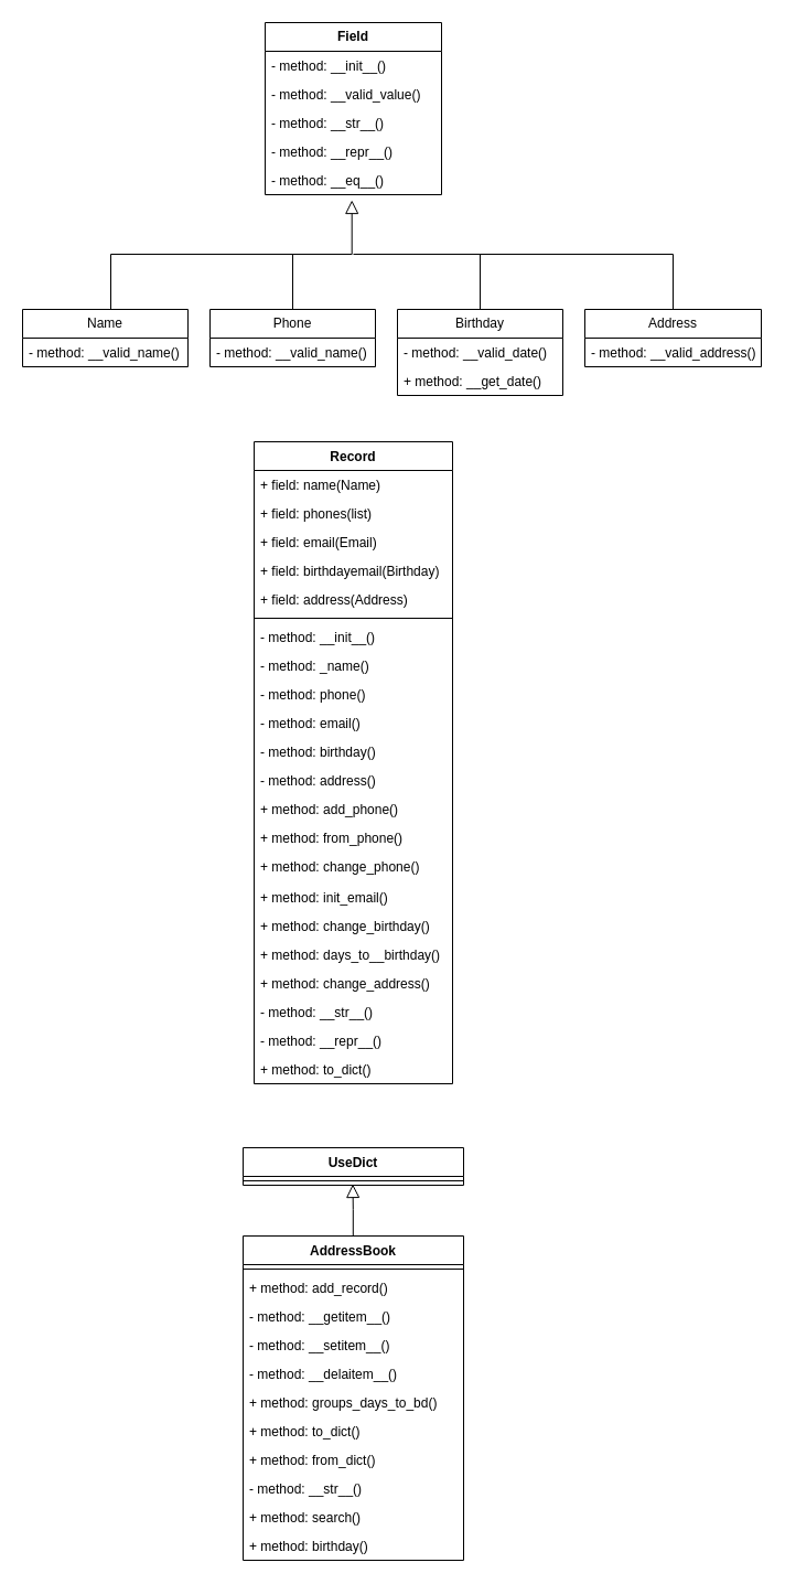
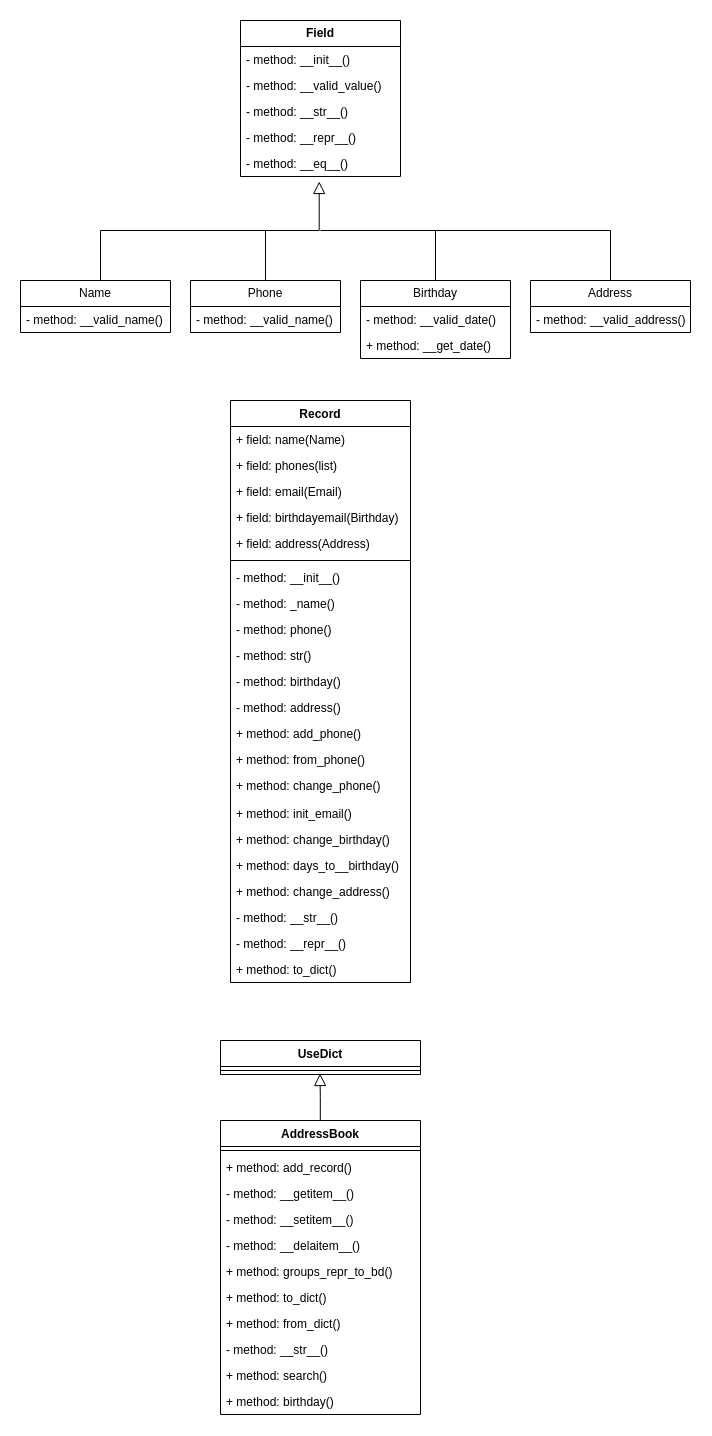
  <mxCell id="0" />
  <mxCell id="1" parent="0" />
  <mxCell id="2" value="" style="endArrow=block;endSize=10;endFill=0;shadow=0;strokeWidth=1;rounded=0;edgeStyle=elbowEdgeStyle;elbow=vertical;entryX=0.458;entryY=1.192;entryDx=0;entryDy=0;entryPerimeter=0;" parent="1" edge="1"><mxGeometry width="160" relative="1" as="geometry"><mxPoint x="100" y="280" as="sourcePoint" /><mxPoint x="318.7" y="180.992" as="targetPoint" /></mxGeometry></mxCell>
  <mxCell id="3" value="&lt;b style=&quot;border-color: var(--border-color);&quot;&gt;Field&lt;br&gt;&lt;/b&gt;" style="swimlane;fontStyle=0;childLayout=stackLayout;horizontal=1;startSize=26;fillColor=none;horizontalStack=0;resizeParent=1;resizeParentMax=0;resizeLast=0;collapsible=1;marginBottom=0;whiteSpace=wrap;html=1;" vertex="1" parent="1"><mxGeometry x="240" y="20" width="160" height="156" as="geometry" /></mxCell>
  <mxCell id="4" value="- method: __init__()" style="text;strokeColor=none;fillColor=none;align=left;verticalAlign=top;spacingLeft=4;spacingRight=4;overflow=hidden;rotatable=0;points=[[0,0.5],[1,0.5]];portConstraint=eastwest;whiteSpace=wrap;html=1;" vertex="1" parent="3"><mxGeometry y="26" width="160" height="26" as="geometry" /></mxCell>
  <mxCell id="5" value="- method: __valid_value()" style="text;strokeColor=none;fillColor=none;align=left;verticalAlign=top;spacingLeft=4;spacingRight=4;overflow=hidden;rotatable=0;points=[[0,0.5],[1,0.5]];portConstraint=eastwest;whiteSpace=wrap;html=1;" vertex="1" parent="3"><mxGeometry y="52" width="160" height="26" as="geometry" /></mxCell>
  <mxCell id="6" value="- method: __str__()" style="text;strokeColor=none;fillColor=none;align=left;verticalAlign=top;spacingLeft=4;spacingRight=4;overflow=hidden;rotatable=0;points=[[0,0.5],[1,0.5]];portConstraint=eastwest;whiteSpace=wrap;html=1;" vertex="1" parent="3"><mxGeometry y="78" width="160" height="26" as="geometry" /></mxCell>
  <mxCell id="7" value="- method: __repr__()" style="text;strokeColor=none;fillColor=none;align=left;verticalAlign=top;spacingLeft=4;spacingRight=4;overflow=hidden;rotatable=0;points=[[0,0.5],[1,0.5]];portConstraint=eastwest;whiteSpace=wrap;html=1;" vertex="1" parent="3"><mxGeometry y="104" width="160" height="26" as="geometry" /></mxCell>
  <mxCell id="8" value="- method: __eq__()" style="text;strokeColor=none;fillColor=none;align=left;verticalAlign=top;spacingLeft=4;spacingRight=4;overflow=hidden;rotatable=0;points=[[0,0.5],[1,0.5]];portConstraint=eastwest;whiteSpace=wrap;html=1;" vertex="1" parent="3"><mxGeometry y="130" width="160" height="26" as="geometry" /></mxCell>
  <mxCell id="9" value="Name" style="swimlane;fontStyle=0;childLayout=stackLayout;horizontal=1;startSize=26;fillColor=none;horizontalStack=0;resizeParent=1;resizeParentMax=0;resizeLast=0;collapsible=1;marginBottom=0;whiteSpace=wrap;html=1;" vertex="1" parent="1"><mxGeometry x="20" y="280" width="150" height="52" as="geometry" /></mxCell>
  <mxCell id="10" value="- method: __valid_name()" style="text;strokeColor=none;fillColor=none;align=left;verticalAlign=top;spacingLeft=4;spacingRight=4;overflow=hidden;rotatable=0;points=[[0,0.5],[1,0.5]];portConstraint=eastwest;whiteSpace=wrap;html=1;" vertex="1" parent="9"><mxGeometry y="26" width="150" height="26" as="geometry" /></mxCell>
  <mxCell id="11" value="Phone" style="swimlane;fontStyle=0;childLayout=stackLayout;horizontal=1;startSize=26;fillColor=none;horizontalStack=0;resizeParent=1;resizeParentMax=0;resizeLast=0;collapsible=1;marginBottom=0;whiteSpace=wrap;html=1;" vertex="1" parent="1"><mxGeometry x="190" y="280" width="150" height="52" as="geometry" /></mxCell>
  <mxCell id="12" value="- method: __valid_name()" style="text;strokeColor=none;fillColor=none;align=left;verticalAlign=top;spacingLeft=4;spacingRight=4;overflow=hidden;rotatable=0;points=[[0,0.5],[1,0.5]];portConstraint=eastwest;whiteSpace=wrap;html=1;" vertex="1" parent="11"><mxGeometry y="26" width="150" height="26" as="geometry" /></mxCell>
  <mxCell id="13" value="" style="endArrow=none;html=1;rounded=0;exitX=0.5;exitY=0;exitDx=0;exitDy=0;" edge="1" parent="1" source="11"><mxGeometry width="50" height="50" relative="1" as="geometry"><mxPoint x="310" y="230" as="sourcePoint" /><mxPoint x="265" y="230" as="targetPoint" /></mxGeometry></mxCell>
  <mxCell id="14" value="Birthday" style="swimlane;fontStyle=0;childLayout=stackLayout;horizontal=1;startSize=26;fillColor=none;horizontalStack=0;resizeParent=1;resizeParentMax=0;resizeLast=0;collapsible=1;marginBottom=0;whiteSpace=wrap;html=1;" vertex="1" parent="1"><mxGeometry x="360" y="280" width="150" height="78" as="geometry" /></mxCell>
  <mxCell id="15" value="- method: __valid_date()" style="text;strokeColor=none;fillColor=none;align=left;verticalAlign=top;spacingLeft=4;spacingRight=4;overflow=hidden;rotatable=0;points=[[0,0.5],[1,0.5]];portConstraint=eastwest;whiteSpace=wrap;html=1;" vertex="1" parent="14"><mxGeometry y="26" width="150" height="26" as="geometry" /></mxCell>
  <mxCell id="16" value="+ method: __get_date()" style="text;strokeColor=none;fillColor=none;align=left;verticalAlign=top;spacingLeft=4;spacingRight=4;overflow=hidden;rotatable=0;points=[[0,0.5],[1,0.5]];portConstraint=eastwest;whiteSpace=wrap;html=1;" vertex="1" parent="14"><mxGeometry y="52" width="150" height="26" as="geometry" /></mxCell>
  <mxCell id="17" value="Address" style="swimlane;fontStyle=0;childLayout=stackLayout;horizontal=1;startSize=26;fillColor=none;horizontalStack=0;resizeParent=1;resizeParentMax=0;resizeLast=0;collapsible=1;marginBottom=0;whiteSpace=wrap;html=1;" vertex="1" parent="1"><mxGeometry x="530" y="280" width="160" height="52" as="geometry" /></mxCell>
  <mxCell id="18" value="- method: __valid_address()" style="text;strokeColor=none;fillColor=none;align=left;verticalAlign=top;spacingLeft=4;spacingRight=4;overflow=hidden;rotatable=0;points=[[0,0.5],[1,0.5]];portConstraint=eastwest;whiteSpace=wrap;html=1;" vertex="1" parent="17"><mxGeometry y="26" width="160" height="26" as="geometry" /></mxCell>
  <mxCell id="19" value="" style="endArrow=none;html=1;rounded=0;" edge="1" parent="1"><mxGeometry width="50" height="50" relative="1" as="geometry"><mxPoint x="320" y="230" as="sourcePoint" /><mxPoint x="610" y="230" as="targetPoint" /></mxGeometry></mxCell>
  <mxCell id="20" value="" style="endArrow=none;html=1;rounded=0;exitX=0.5;exitY=0;exitDx=0;exitDy=0;" edge="1" parent="1" source="17"><mxGeometry width="50" height="50" relative="1" as="geometry"><mxPoint x="610" y="240" as="sourcePoint" /><mxPoint x="610" y="230" as="targetPoint" /></mxGeometry></mxCell>
  <mxCell id="21" value="" style="endArrow=none;html=1;rounded=0;exitX=0.5;exitY=0;exitDx=0;exitDy=0;" edge="1" parent="1" source="14"><mxGeometry width="50" height="50" relative="1" as="geometry"><mxPoint x="380" y="230" as="sourcePoint" /><mxPoint x="435" y="230" as="targetPoint" /></mxGeometry></mxCell>
  <mxCell id="22" value="Record" style="swimlane;fontStyle=1;align=center;verticalAlign=top;childLayout=stackLayout;horizontal=1;startSize=26;horizontalStack=0;resizeParent=1;resizeParentMax=0;resizeLast=0;collapsible=1;marginBottom=0;whiteSpace=wrap;html=1;" vertex="1" parent="1"><mxGeometry x="230" y="400" width="180" height="582" as="geometry" /></mxCell>
  <mxCell id="23" value="+ field: name(Name)" style="text;strokeColor=none;fillColor=none;align=left;verticalAlign=top;spacingLeft=4;spacingRight=4;overflow=hidden;rotatable=0;points=[[0,0.5],[1,0.5]];portConstraint=eastwest;whiteSpace=wrap;html=1;" vertex="1" parent="22"><mxGeometry y="26" width="180" height="26" as="geometry" /></mxCell>
  <mxCell id="24" value="+ field: phones(list)" style="text;strokeColor=none;fillColor=none;align=left;verticalAlign=top;spacingLeft=4;spacingRight=4;overflow=hidden;rotatable=0;points=[[0,0.5],[1,0.5]];portConstraint=eastwest;whiteSpace=wrap;html=1;" vertex="1" parent="22"><mxGeometry y="52" width="180" height="26" as="geometry" /></mxCell>
  <mxCell id="25" value="+ field: email(Email)" style="text;strokeColor=none;fillColor=none;align=left;verticalAlign=top;spacingLeft=4;spacingRight=4;overflow=hidden;rotatable=0;points=[[0,0.5],[1,0.5]];portConstraint=eastwest;whiteSpace=wrap;html=1;" vertex="1" parent="22"><mxGeometry y="78" width="180" height="26" as="geometry" /></mxCell>
  <mxCell id="26" value="+ field: birthdayemail(Birthday)" style="text;strokeColor=none;fillColor=none;align=left;verticalAlign=top;spacingLeft=4;spacingRight=4;overflow=hidden;rotatable=0;points=[[0,0.5],[1,0.5]];portConstraint=eastwest;whiteSpace=wrap;html=1;" vertex="1" parent="22"><mxGeometry y="104" width="180" height="26" as="geometry" /></mxCell>
  <mxCell id="27" value="+ field: address(Address)" style="text;strokeColor=none;fillColor=none;align=left;verticalAlign=top;spacingLeft=4;spacingRight=4;overflow=hidden;rotatable=0;points=[[0,0.5],[1,0.5]];portConstraint=eastwest;whiteSpace=wrap;html=1;" vertex="1" parent="22"><mxGeometry y="130" width="180" height="26" as="geometry" /></mxCell>
  <mxCell id="28" value="" style="line;strokeWidth=1;fillColor=none;align=left;verticalAlign=middle;spacingTop=-1;spacingLeft=3;spacingRight=3;rotatable=0;labelPosition=right;points=[];portConstraint=eastwest;strokeColor=inherit;" vertex="1" parent="22"><mxGeometry y="156" width="180" height="8" as="geometry" /></mxCell>
  <mxCell id="29" value="- method: __init__()" style="text;strokeColor=none;fillColor=none;align=left;verticalAlign=top;spacingLeft=4;spacingRight=4;overflow=hidden;rotatable=0;points=[[0,0.5],[1,0.5]];portConstraint=eastwest;whiteSpace=wrap;html=1;" vertex="1" parent="22"><mxGeometry y="164" width="180" height="26" as="geometry" /></mxCell>
  <mxCell id="30" value="- method: _name()" style="text;strokeColor=none;fillColor=none;align=left;verticalAlign=top;spacingLeft=4;spacingRight=4;overflow=hidden;rotatable=0;points=[[0,0.5],[1,0.5]];portConstraint=eastwest;whiteSpace=wrap;html=1;" vertex="1" parent="22"><mxGeometry y="190" width="180" height="26" as="geometry" /></mxCell>
  <mxCell id="31" value="- method: phone()" style="text;strokeColor=none;fillColor=none;align=left;verticalAlign=top;spacingLeft=4;spacingRight=4;overflow=hidden;rotatable=0;points=[[0,0.5],[1,0.5]];portConstraint=eastwest;whiteSpace=wrap;html=1;" vertex="1" parent="22"><mxGeometry y="216" width="180" height="26" as="geometry" /></mxCell>
- <mxCell id="32" value="- method: email()" style="text;strokeColor=none;fillColor=none;align=left;verticalAlign=top;spacingLeft=4;spacingRight=4;overflow=hidden;rotatable=0;points=[[0,0.5],[1,0.5]];portConstraint=eastwest;whiteSpace=wrap;html=1;" vertex="1" parent="22"><mxGeometry y="242" width="180" height="26" as="geometry" /></mxCell>
+ <mxCell id="32" value="- method: str()" style="text;strokeColor=none;fillColor=none;align=left;verticalAlign=top;spacingLeft=4;spacingRight=4;overflow=hidden;rotatable=0;points=[[0,0.5],[1,0.5]];portConstraint=eastwest;whiteSpace=wrap;html=1;" vertex="1" parent="22"><mxGeometry y="242" width="180" height="26" as="geometry" /></mxCell>
  <mxCell id="33" value="- method: birthday()" style="text;strokeColor=none;fillColor=none;align=left;verticalAlign=top;spacingLeft=4;spacingRight=4;overflow=hidden;rotatable=0;points=[[0,0.5],[1,0.5]];portConstraint=eastwest;whiteSpace=wrap;html=1;" vertex="1" parent="22"><mxGeometry y="268" width="180" height="26" as="geometry" /></mxCell>
  <mxCell id="34" value="- method: address()" style="text;strokeColor=none;fillColor=none;align=left;verticalAlign=top;spacingLeft=4;spacingRight=4;overflow=hidden;rotatable=0;points=[[0,0.5],[1,0.5]];portConstraint=eastwest;whiteSpace=wrap;html=1;" vertex="1" parent="22"><mxGeometry y="294" width="180" height="26" as="geometry" /></mxCell>
  <mxCell id="35" value="+ method: add_phone()" style="text;strokeColor=none;fillColor=none;align=left;verticalAlign=top;spacingLeft=4;spacingRight=4;overflow=hidden;rotatable=0;points=[[0,0.5],[1,0.5]];portConstraint=eastwest;whiteSpace=wrap;html=1;" vertex="1" parent="22"><mxGeometry y="320" width="180" height="26" as="geometry" /></mxCell>
  <mxCell id="36" value="+ method: from_phone()" style="text;strokeColor=none;fillColor=none;align=left;verticalAlign=top;spacingLeft=4;spacingRight=4;overflow=hidden;rotatable=0;points=[[0,0.5],[1,0.5]];portConstraint=eastwest;whiteSpace=wrap;html=1;" vertex="1" parent="22"><mxGeometry y="346" width="180" height="26" as="geometry" /></mxCell>
  <mxCell id="37" value="+ method: change_phone()" style="text;strokeColor=none;fillColor=none;align=left;verticalAlign=top;spacingLeft=4;spacingRight=4;overflow=hidden;rotatable=0;points=[[0,0.5],[1,0.5]];portConstraint=eastwest;whiteSpace=wrap;html=1;" vertex="1" parent="22"><mxGeometry y="372" width="180" height="28" as="geometry" /></mxCell>
  <mxCell id="38" value="+ method: init_email()" style="text;strokeColor=none;fillColor=none;align=left;verticalAlign=top;spacingLeft=4;spacingRight=4;overflow=hidden;rotatable=0;points=[[0,0.5],[1,0.5]];portConstraint=eastwest;whiteSpace=wrap;html=1;" vertex="1" parent="22"><mxGeometry y="400" width="180" height="26" as="geometry" /></mxCell>
  <mxCell id="39" value="+ method: change_birthday()" style="text;strokeColor=none;fillColor=none;align=left;verticalAlign=top;spacingLeft=4;spacingRight=4;overflow=hidden;rotatable=0;points=[[0,0.5],[1,0.5]];portConstraint=eastwest;whiteSpace=wrap;html=1;" vertex="1" parent="22"><mxGeometry y="426" width="180" height="26" as="geometry" /></mxCell>
  <mxCell id="40" value="+ method: days_to__birthday()" style="text;strokeColor=none;fillColor=none;align=left;verticalAlign=top;spacingLeft=4;spacingRight=4;overflow=hidden;rotatable=0;points=[[0,0.5],[1,0.5]];portConstraint=eastwest;whiteSpace=wrap;html=1;" vertex="1" parent="22"><mxGeometry y="452" width="180" height="26" as="geometry" /></mxCell>
  <mxCell id="41" value="+ method: change_address()" style="text;strokeColor=none;fillColor=none;align=left;verticalAlign=top;spacingLeft=4;spacingRight=4;overflow=hidden;rotatable=0;points=[[0,0.5],[1,0.5]];portConstraint=eastwest;whiteSpace=wrap;html=1;" vertex="1" parent="22"><mxGeometry y="478" width="180" height="26" as="geometry" /></mxCell>
  <mxCell id="42" value="- method: __str__()" style="text;strokeColor=none;fillColor=none;align=left;verticalAlign=top;spacingLeft=4;spacingRight=4;overflow=hidden;rotatable=0;points=[[0,0.5],[1,0.5]];portConstraint=eastwest;whiteSpace=wrap;html=1;" vertex="1" parent="22"><mxGeometry y="504" width="180" height="26" as="geometry" /></mxCell>
  <mxCell id="43" value="- method: __repr__()" style="text;strokeColor=none;fillColor=none;align=left;verticalAlign=top;spacingLeft=4;spacingRight=4;overflow=hidden;rotatable=0;points=[[0,0.5],[1,0.5]];portConstraint=eastwest;whiteSpace=wrap;html=1;" vertex="1" parent="22"><mxGeometry y="530" width="180" height="26" as="geometry" /></mxCell>
  <mxCell id="44" value="+ method: to_dict()" style="text;strokeColor=none;fillColor=none;align=left;verticalAlign=top;spacingLeft=4;spacingRight=4;overflow=hidden;rotatable=0;points=[[0,0.5],[1,0.5]];portConstraint=eastwest;whiteSpace=wrap;html=1;" vertex="1" parent="22"><mxGeometry y="556" width="180" height="26" as="geometry" /></mxCell>
  <mxCell id="45" value="AddressBook" style="swimlane;fontStyle=1;align=center;verticalAlign=top;childLayout=stackLayout;horizontal=1;startSize=26;horizontalStack=0;resizeParent=1;resizeParentMax=0;resizeLast=0;collapsible=1;marginBottom=0;whiteSpace=wrap;html=1;" vertex="1" parent="1"><mxGeometry x="220" y="1120" width="200" height="294" as="geometry" /></mxCell>
  <mxCell id="46" value="" style="line;strokeWidth=1;fillColor=none;align=left;verticalAlign=middle;spacingTop=-1;spacingLeft=3;spacingRight=3;rotatable=0;labelPosition=right;points=[];portConstraint=eastwest;strokeColor=inherit;" vertex="1" parent="45"><mxGeometry y="26" width="200" height="8" as="geometry" /></mxCell>
  <mxCell id="47" value="+ method: add_record()" style="text;strokeColor=none;fillColor=none;align=left;verticalAlign=top;spacingLeft=4;spacingRight=4;overflow=hidden;rotatable=0;points=[[0,0.5],[1,0.5]];portConstraint=eastwest;whiteSpace=wrap;html=1;" vertex="1" parent="45"><mxGeometry y="34" width="200" height="26" as="geometry" /></mxCell>
  <mxCell id="48" value="- method: __getitem__()" style="text;strokeColor=none;fillColor=none;align=left;verticalAlign=top;spacingLeft=4;spacingRight=4;overflow=hidden;rotatable=0;points=[[0,0.5],[1,0.5]];portConstraint=eastwest;whiteSpace=wrap;html=1;" vertex="1" parent="45"><mxGeometry y="60" width="200" height="26" as="geometry" /></mxCell>
  <mxCell id="49" value="- method: __setitem__()" style="text;strokeColor=none;fillColor=none;align=left;verticalAlign=top;spacingLeft=4;spacingRight=4;overflow=hidden;rotatable=0;points=[[0,0.5],[1,0.5]];portConstraint=eastwest;whiteSpace=wrap;html=1;" vertex="1" parent="45"><mxGeometry y="86" width="200" height="26" as="geometry" /></mxCell>
  <mxCell id="50" value="- method: __delaitem__()" style="text;strokeColor=none;fillColor=none;align=left;verticalAlign=top;spacingLeft=4;spacingRight=4;overflow=hidden;rotatable=0;points=[[0,0.5],[1,0.5]];portConstraint=eastwest;whiteSpace=wrap;html=1;" vertex="1" parent="45"><mxGeometry y="112" width="200" height="26" as="geometry" /></mxCell>
- <mxCell id="51" value="+ method: groups_days_to_bd()" style="text;strokeColor=none;fillColor=none;align=left;verticalAlign=top;spacingLeft=4;spacingRight=4;overflow=hidden;rotatable=0;points=[[0,0.5],[1,0.5]];portConstraint=eastwest;whiteSpace=wrap;html=1;" vertex="1" parent="45"><mxGeometry y="138" width="200" height="26" as="geometry" /></mxCell>
+ <mxCell id="51" value="+ method: groups_repr_to_bd()" style="text;strokeColor=none;fillColor=none;align=left;verticalAlign=top;spacingLeft=4;spacingRight=4;overflow=hidden;rotatable=0;points=[[0,0.5],[1,0.5]];portConstraint=eastwest;whiteSpace=wrap;html=1;" vertex="1" parent="45"><mxGeometry y="138" width="200" height="26" as="geometry" /></mxCell>
  <mxCell id="52" value="+ method: to_dict()" style="text;strokeColor=none;fillColor=none;align=left;verticalAlign=top;spacingLeft=4;spacingRight=4;overflow=hidden;rotatable=0;points=[[0,0.5],[1,0.5]];portConstraint=eastwest;whiteSpace=wrap;html=1;" vertex="1" parent="45"><mxGeometry y="164" width="200" height="26" as="geometry" /></mxCell>
  <mxCell id="53" value="+ method: from_dict()" style="text;strokeColor=none;fillColor=none;align=left;verticalAlign=top;spacingLeft=4;spacingRight=4;overflow=hidden;rotatable=0;points=[[0,0.5],[1,0.5]];portConstraint=eastwest;whiteSpace=wrap;html=1;" vertex="1" parent="45"><mxGeometry y="190" width="200" height="26" as="geometry" /></mxCell>
  <mxCell id="54" value="- method: __str__()" style="text;strokeColor=none;fillColor=none;align=left;verticalAlign=top;spacingLeft=4;spacingRight=4;overflow=hidden;rotatable=0;points=[[0,0.5],[1,0.5]];portConstraint=eastwest;whiteSpace=wrap;html=1;" vertex="1" parent="45"><mxGeometry y="216" width="200" height="26" as="geometry" /></mxCell>
  <mxCell id="55" value="+ method: search()" style="text;strokeColor=none;fillColor=none;align=left;verticalAlign=top;spacingLeft=4;spacingRight=4;overflow=hidden;rotatable=0;points=[[0,0.5],[1,0.5]];portConstraint=eastwest;whiteSpace=wrap;html=1;" vertex="1" parent="45"><mxGeometry y="242" width="200" height="26" as="geometry" /></mxCell>
  <mxCell id="56" value="+ method: birthday()" style="text;strokeColor=none;fillColor=none;align=left;verticalAlign=top;spacingLeft=4;spacingRight=4;overflow=hidden;rotatable=0;points=[[0,0.5],[1,0.5]];portConstraint=eastwest;whiteSpace=wrap;html=1;" vertex="1" parent="45"><mxGeometry y="268" width="200" height="26" as="geometry" /></mxCell>
  <mxCell id="57" value="UseDict" style="swimlane;fontStyle=1;align=center;verticalAlign=top;childLayout=stackLayout;horizontal=1;startSize=26;horizontalStack=0;resizeParent=1;resizeParentMax=0;resizeLast=0;collapsible=1;marginBottom=0;whiteSpace=wrap;html=1;" vertex="1" parent="1"><mxGeometry x="220" y="1040" width="200" height="34" as="geometry" /></mxCell>
  <mxCell id="58" value="" style="line;strokeWidth=1;fillColor=none;align=left;verticalAlign=middle;spacingTop=-1;spacingLeft=3;spacingRight=3;rotatable=0;labelPosition=right;points=[];portConstraint=eastwest;strokeColor=inherit;" vertex="1" parent="57"><mxGeometry y="26" width="200" height="8" as="geometry" /></mxCell>
  <mxCell id="59" value="" style="endArrow=block;endSize=10;endFill=0;shadow=0;strokeWidth=1;rounded=0;edgeStyle=elbowEdgeStyle;elbow=vertical;entryX=0.458;entryY=1.192;entryDx=0;entryDy=0;entryPerimeter=0;" edge="1" parent="1"><mxGeometry width="160" relative="1" as="geometry"><mxPoint x="319.8" y="1120" as="sourcePoint" /><mxPoint x="319.5" y="1072.992" as="targetPoint" /></mxGeometry></mxCell>
